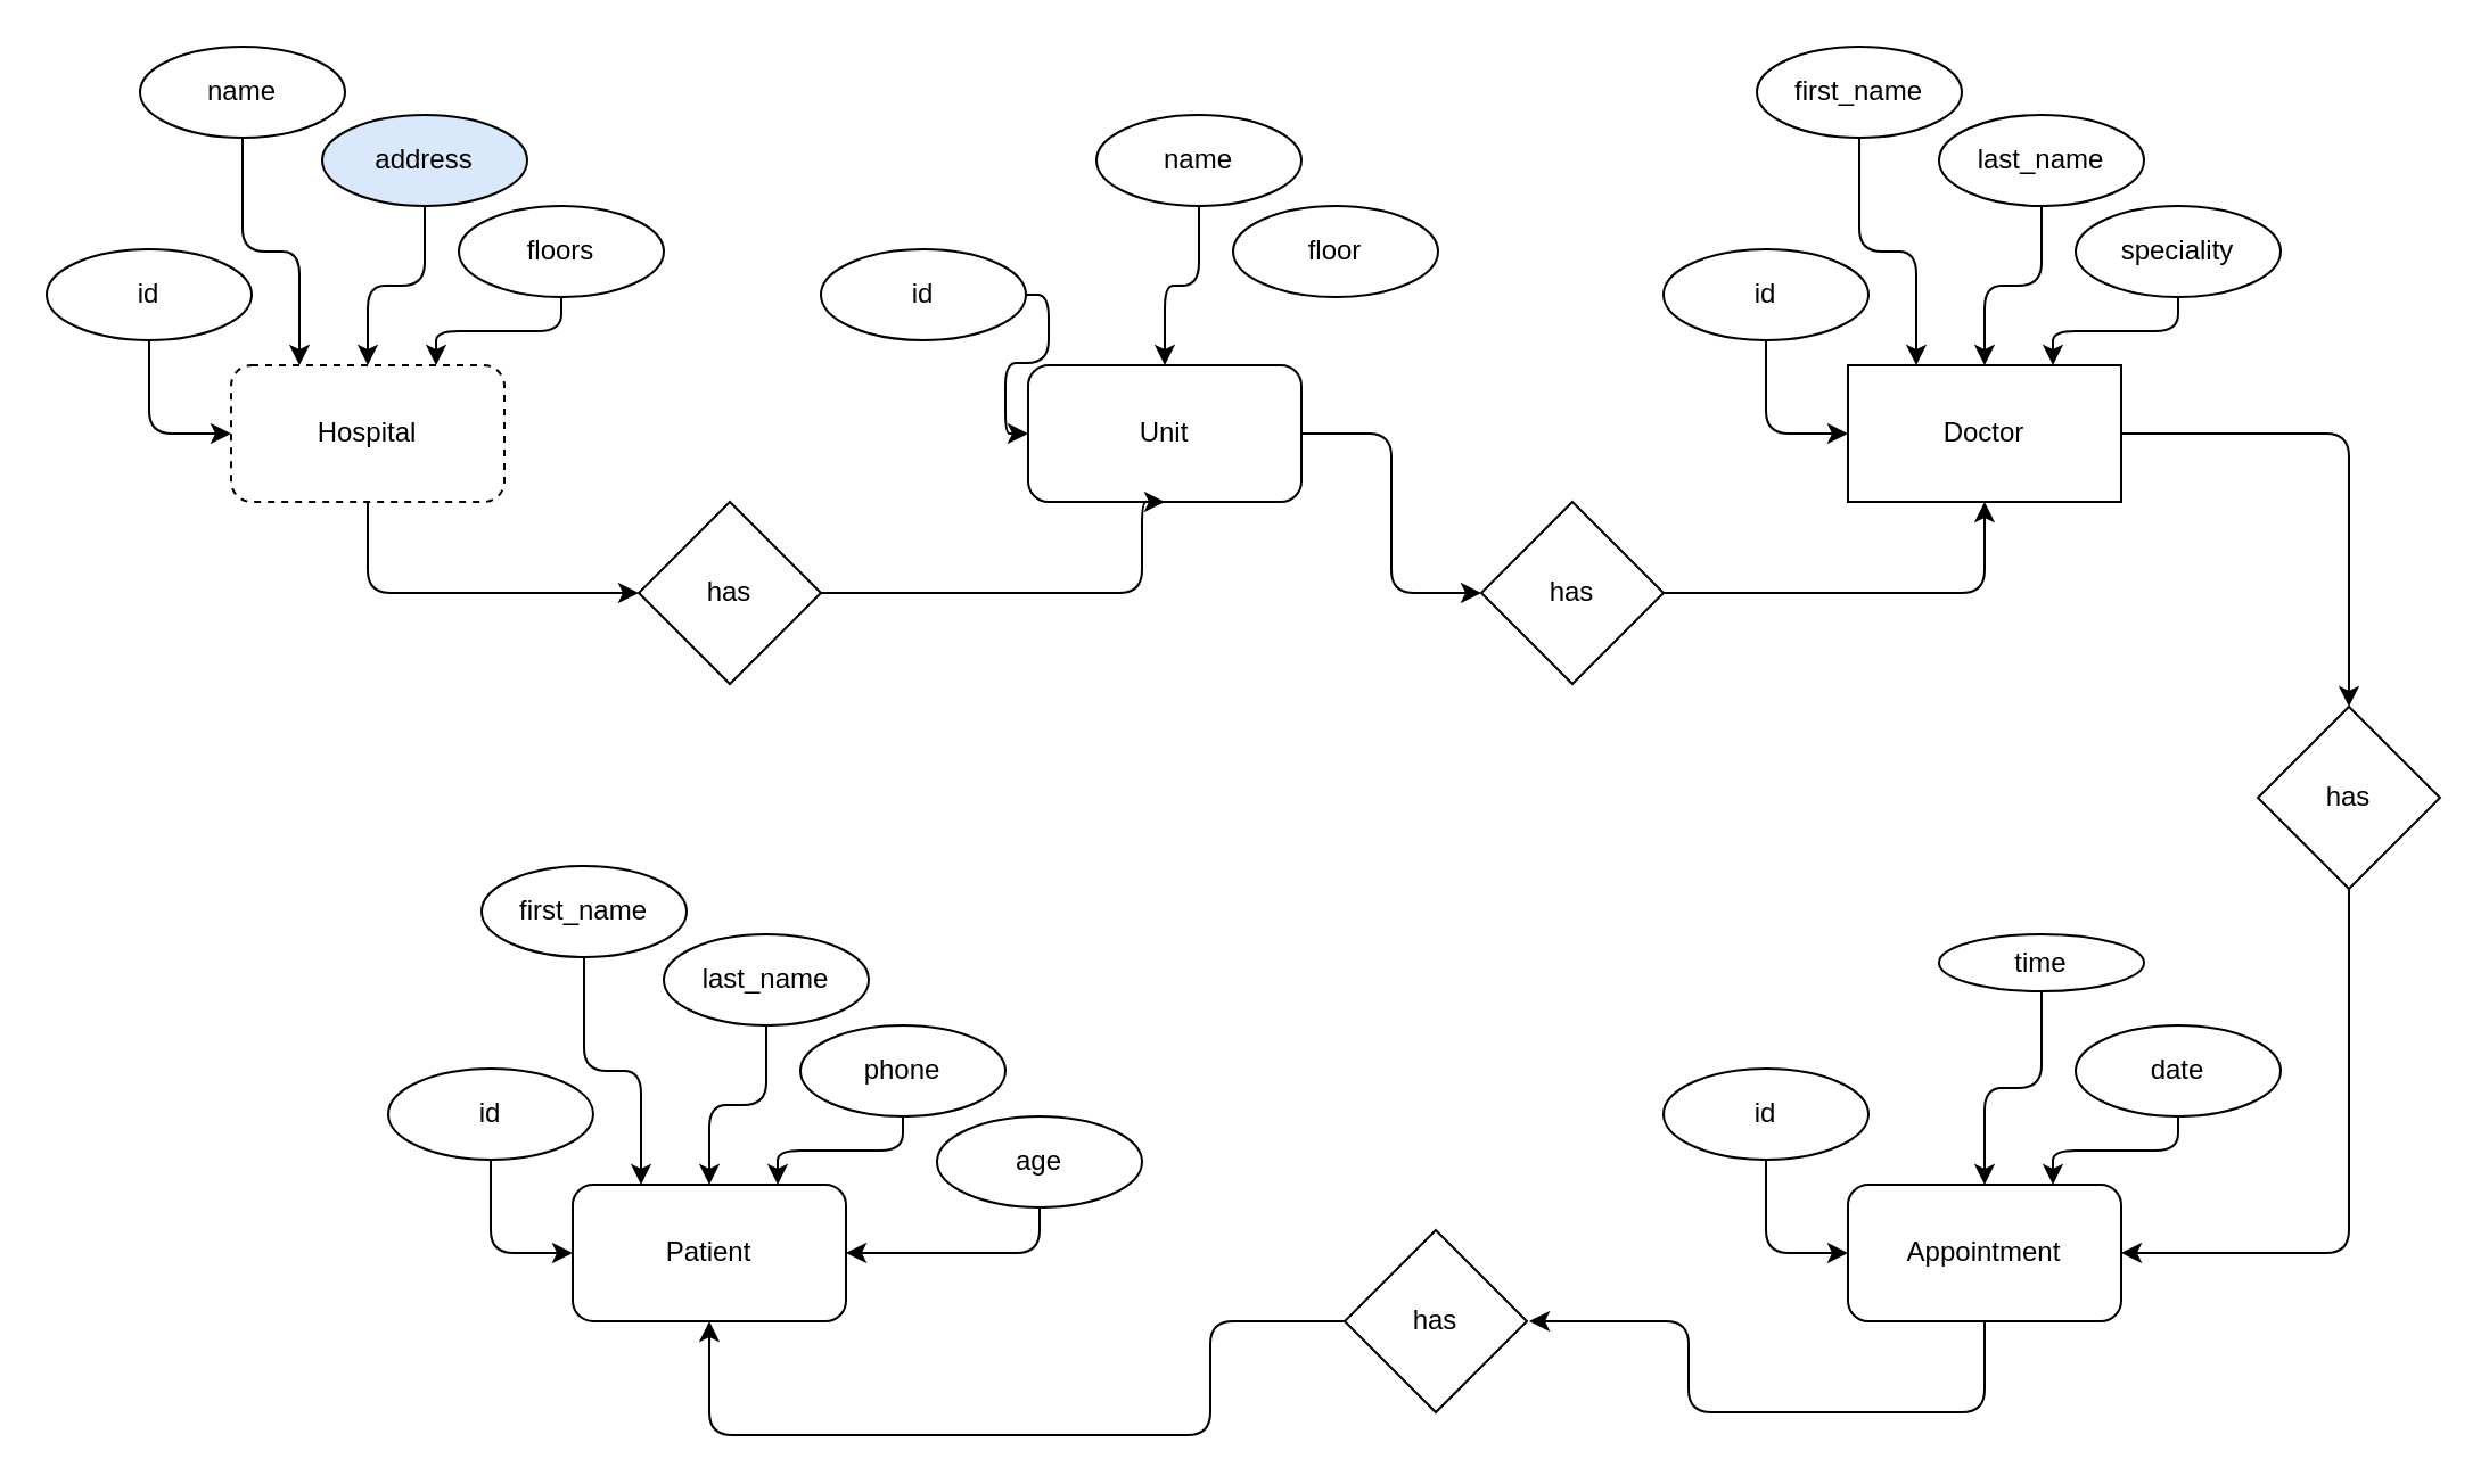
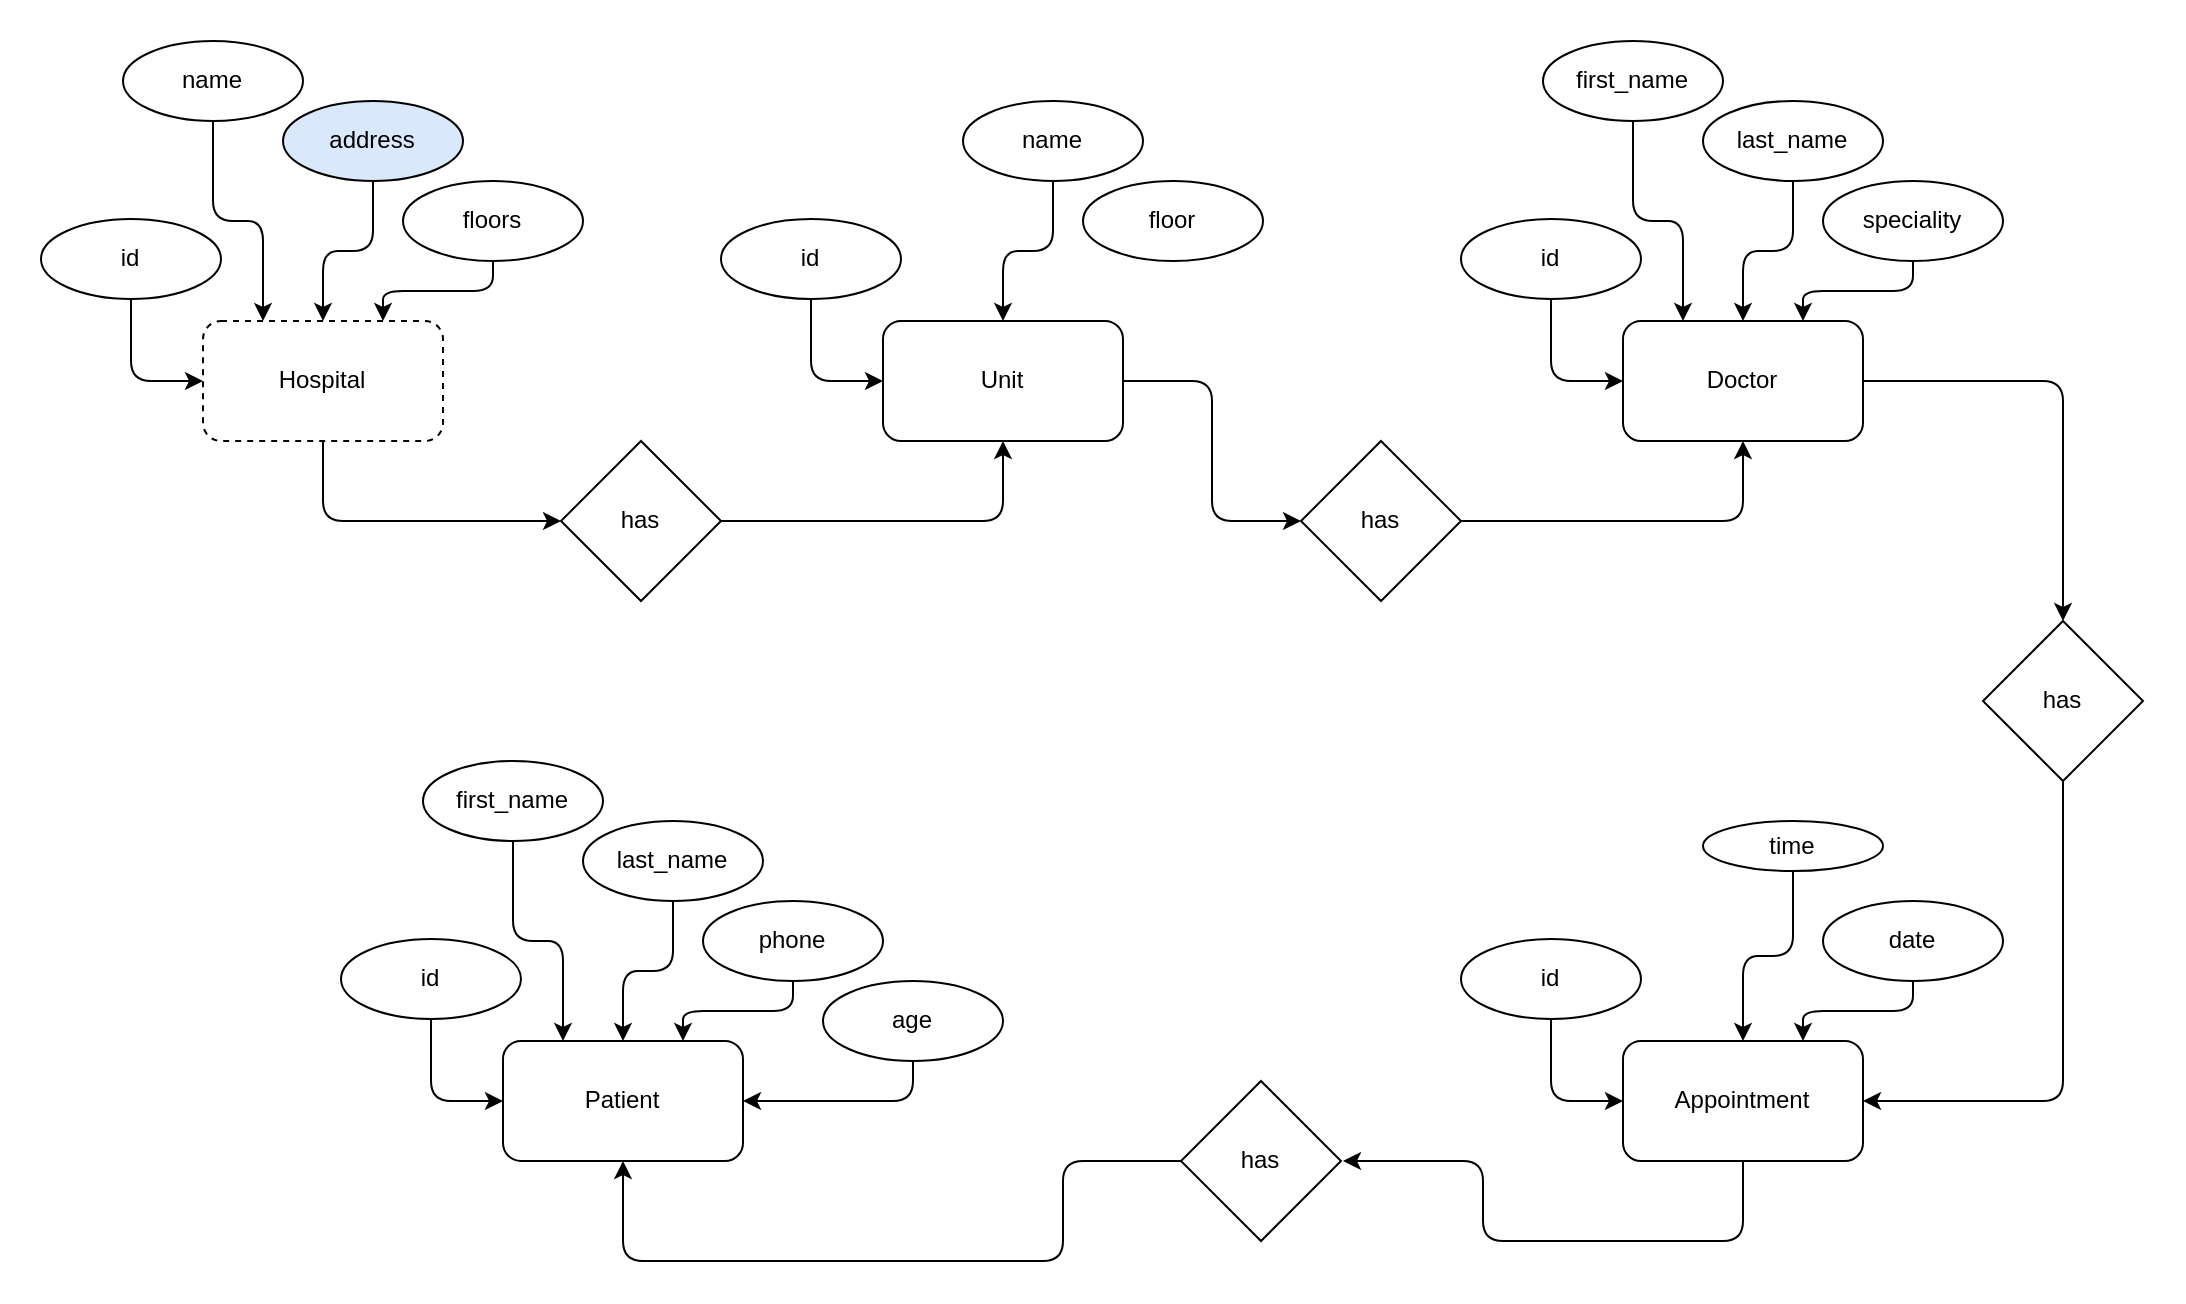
  <mxCell id="0" />
  <mxCell id="1" parent="0" />
  <mxCell id="2" style="edgeStyle=orthogonalEdgeStyle;html=1;entryX=0;entryY=0.5;entryDx=0;entryDy=0;" edge="1" parent="1" source="3" target="20"><mxGeometry relative="1" as="geometry"><Array as="points"><mxPoint x="161" y="260" /></Array></mxGeometry></mxCell>
  <mxCell id="3" value="Hospital" style="rounded=1;whiteSpace=wrap;html=1;dashed=1;" vertex="1" parent="1"><mxGeometry x="101" y="160" width="120" height="60" as="geometry" /></mxCell>
  <mxCell id="4" style="edgeStyle=orthogonalEdgeStyle;html=1;entryX=0;entryY=0.5;entryDx=0;entryDy=0;" edge="1" parent="1" source="5" target="3"><mxGeometry relative="1" as="geometry" /></mxCell>
  <mxCell id="5" value="id" style="ellipse;whiteSpace=wrap;html=1;" vertex="1" parent="1"><mxGeometry x="20" y="109" width="90" height="40" as="geometry" /></mxCell>
  <mxCell id="6" style="edgeStyle=orthogonalEdgeStyle;html=1;entryX=0.25;entryY=0;entryDx=0;entryDy=0;" edge="1" parent="1" source="7" target="3"><mxGeometry relative="1" as="geometry" /></mxCell>
  <mxCell id="7" value="name" style="ellipse;whiteSpace=wrap;html=1;" vertex="1" parent="1"><mxGeometry x="61" y="20" width="90" height="40" as="geometry" /></mxCell>
  <mxCell id="8" style="edgeStyle=orthogonalEdgeStyle;html=1;" edge="1" parent="1" source="9" target="3"><mxGeometry relative="1" as="geometry" /></mxCell>
  <mxCell id="9" value="address" style="ellipse;whiteSpace=wrap;html=1;fillColor=#dae8fc;" vertex="1" parent="1"><mxGeometry x="141" y="50" width="90" height="40" as="geometry" /></mxCell>
  <mxCell id="10" style="edgeStyle=orthogonalEdgeStyle;html=1;entryX=0.75;entryY=0;entryDx=0;entryDy=0;" edge="1" parent="1" source="11" target="3"><mxGeometry relative="1" as="geometry" /></mxCell>
  <mxCell id="11" value="floors" style="ellipse;whiteSpace=wrap;html=1;" vertex="1" parent="1"><mxGeometry x="201" y="90" width="90" height="40" as="geometry" /></mxCell>
  <mxCell id="12" style="edgeStyle=orthogonalEdgeStyle;html=1;entryX=0;entryY=0.5;entryDx=0;entryDy=0;" edge="1" parent="1" source="13" target="32"><mxGeometry relative="1" as="geometry" /></mxCell>
- <mxCell id="13" value="Unit" style="rounded=1;whiteSpace=wrap;html=1;" vertex="1" parent="1"><mxGeometry x="451" y="160" width="120" height="60" as="geometry" /></mxCell>
+ <mxCell id="13" value="Unit" style="rounded=1;whiteSpace=wrap;html=1;" vertex="1" parent="1"><mxGeometry x="441" y="160" width="120" height="60" as="geometry" /></mxCell>
  <mxCell id="14" style="edgeStyle=orthogonalEdgeStyle;html=1;entryX=0;entryY=0.5;entryDx=0;entryDy=0;" edge="1" source="15" target="13" parent="1"><mxGeometry relative="1" as="geometry" /></mxCell>
  <mxCell id="15" value="id" style="ellipse;whiteSpace=wrap;html=1;" vertex="1" parent="1"><mxGeometry x="360" y="109" width="90" height="40" as="geometry" /></mxCell>
  <mxCell id="16" style="edgeStyle=orthogonalEdgeStyle;html=1;" edge="1" source="17" target="13" parent="1"><mxGeometry relative="1" as="geometry" /></mxCell>
  <mxCell id="17" value="name" style="ellipse;whiteSpace=wrap;html=1;" vertex="1" parent="1"><mxGeometry x="481" y="50" width="90" height="40" as="geometry" /></mxCell>
  <mxCell id="18" value="floor" style="ellipse;whiteSpace=wrap;html=1;" vertex="1" parent="1"><mxGeometry x="541" y="90" width="90" height="40" as="geometry" /></mxCell>
  <mxCell id="19" style="edgeStyle=orthogonalEdgeStyle;html=1;entryX=0.5;entryY=1;entryDx=0;entryDy=0;" edge="1" parent="1" source="20" target="13"><mxGeometry relative="1" as="geometry"><Array as="points"><mxPoint x="501" y="260" /></Array></mxGeometry></mxCell>
  <mxCell id="20" value="has" style="rhombus;whiteSpace=wrap;html=1;" vertex="1" parent="1"><mxGeometry x="280" y="220" width="80" height="80" as="geometry" /></mxCell>
  <mxCell id="21" style="edgeStyle=orthogonalEdgeStyle;html=1;entryX=0.5;entryY=0;entryDx=0;entryDy=0;" edge="1" parent="1" source="22" target="42"><mxGeometry relative="1" as="geometry" /></mxCell>
- <mxCell id="22" value="Doctor" style="whiteSpace=wrap;html=1;rounded=0;" vertex="1" parent="1"><mxGeometry x="811" y="160" width="120" height="60" as="geometry" /></mxCell>
+ <mxCell id="22" value="Doctor" style="rounded=1;whiteSpace=wrap;html=1;" vertex="1" parent="1"><mxGeometry x="811" y="160" width="120" height="60" as="geometry" /></mxCell>
  <mxCell id="23" style="edgeStyle=orthogonalEdgeStyle;html=1;entryX=0;entryY=0.5;entryDx=0;entryDy=0;" edge="1" source="24" target="22" parent="1"><mxGeometry relative="1" as="geometry" /></mxCell>
  <mxCell id="24" value="id" style="ellipse;whiteSpace=wrap;html=1;" vertex="1" parent="1"><mxGeometry x="730" y="109" width="90" height="40" as="geometry" /></mxCell>
  <mxCell id="25" style="edgeStyle=orthogonalEdgeStyle;html=1;entryX=0.25;entryY=0;entryDx=0;entryDy=0;" edge="1" source="26" target="22" parent="1"><mxGeometry relative="1" as="geometry" /></mxCell>
  <mxCell id="26" value="first_name" style="ellipse;whiteSpace=wrap;html=1;" vertex="1" parent="1"><mxGeometry x="771" y="20" width="90" height="40" as="geometry" /></mxCell>
  <mxCell id="27" style="edgeStyle=orthogonalEdgeStyle;html=1;" edge="1" source="28" target="22" parent="1"><mxGeometry relative="1" as="geometry" /></mxCell>
  <mxCell id="28" value="last_name" style="ellipse;whiteSpace=wrap;html=1;" vertex="1" parent="1"><mxGeometry x="851" y="50" width="90" height="40" as="geometry" /></mxCell>
  <mxCell id="29" style="edgeStyle=orthogonalEdgeStyle;html=1;entryX=0.75;entryY=0;entryDx=0;entryDy=0;" edge="1" source="30" target="22" parent="1"><mxGeometry relative="1" as="geometry" /></mxCell>
  <mxCell id="30" value="speciality" style="ellipse;whiteSpace=wrap;html=1;" vertex="1" parent="1"><mxGeometry x="911" y="90" width="90" height="40" as="geometry" /></mxCell>
  <mxCell id="31" style="edgeStyle=orthogonalEdgeStyle;html=1;entryX=0.5;entryY=1;entryDx=0;entryDy=0;" edge="1" source="32" target="22" parent="1"><mxGeometry relative="1" as="geometry" /></mxCell>
  <mxCell id="32" value="has" style="rhombus;whiteSpace=wrap;html=1;" vertex="1" parent="1"><mxGeometry x="650" y="220" width="80" height="80" as="geometry" /></mxCell>
  <mxCell id="33" style="edgeStyle=orthogonalEdgeStyle;html=1;" edge="1" parent="1" source="34"><mxGeometry relative="1" as="geometry"><mxPoint x="671" y="580" as="targetPoint" /><Array as="points"><mxPoint x="871" y="620" /><mxPoint x="741" y="620" /><mxPoint x="741" y="580" /></Array></mxGeometry></mxCell>
  <mxCell id="34" value="Appointment" style="rounded=1;whiteSpace=wrap;html=1;" vertex="1" parent="1"><mxGeometry x="811" y="520" width="120" height="60" as="geometry" /></mxCell>
  <mxCell id="35" style="edgeStyle=orthogonalEdgeStyle;html=1;entryX=0;entryY=0.5;entryDx=0;entryDy=0;" edge="1" source="36" target="34" parent="1"><mxGeometry relative="1" as="geometry" /></mxCell>
  <mxCell id="36" value="id" style="ellipse;whiteSpace=wrap;html=1;" vertex="1" parent="1"><mxGeometry x="730" y="469" width="90" height="40" as="geometry" /></mxCell>
  <mxCell id="37" style="edgeStyle=orthogonalEdgeStyle;html=1;" edge="1" source="38" target="34" parent="1"><mxGeometry relative="1" as="geometry" /></mxCell>
  <mxCell id="38" value="time" style="ellipse;whiteSpace=wrap;html=1;" vertex="1" parent="1"><mxGeometry x="851" y="410" width="90" height="25" as="geometry" /></mxCell>
  <mxCell id="39" style="edgeStyle=orthogonalEdgeStyle;html=1;entryX=0.75;entryY=0;entryDx=0;entryDy=0;" edge="1" source="40" target="34" parent="1"><mxGeometry relative="1" as="geometry" /></mxCell>
  <mxCell id="40" value="date" style="ellipse;whiteSpace=wrap;html=1;" vertex="1" parent="1"><mxGeometry x="911" y="450" width="90" height="40" as="geometry" /></mxCell>
  <mxCell id="41" style="edgeStyle=orthogonalEdgeStyle;html=1;entryX=1;entryY=0.5;entryDx=0;entryDy=0;" edge="1" source="42" target="34" parent="1"><mxGeometry relative="1" as="geometry"><Array as="points"><mxPoint x="1031" y="550" /></Array></mxGeometry></mxCell>
  <mxCell id="42" value="has" style="rhombus;whiteSpace=wrap;html=1;" vertex="1" parent="1"><mxGeometry x="991" y="310" width="80" height="80" as="geometry" /></mxCell>
  <mxCell id="43" value="Patient" style="rounded=1;whiteSpace=wrap;html=1;" vertex="1" parent="1"><mxGeometry x="251" y="520" width="120" height="60" as="geometry" /></mxCell>
  <mxCell id="44" style="edgeStyle=orthogonalEdgeStyle;html=1;entryX=0;entryY=0.5;entryDx=0;entryDy=0;" edge="1" source="45" target="43" parent="1"><mxGeometry relative="1" as="geometry" /></mxCell>
  <mxCell id="45" value="id" style="ellipse;whiteSpace=wrap;html=1;" vertex="1" parent="1"><mxGeometry x="170" y="469" width="90" height="40" as="geometry" /></mxCell>
  <mxCell id="46" style="edgeStyle=orthogonalEdgeStyle;html=1;entryX=0.25;entryY=0;entryDx=0;entryDy=0;" edge="1" source="47" target="43" parent="1"><mxGeometry relative="1" as="geometry" /></mxCell>
  <mxCell id="47" value="first_name" style="ellipse;whiteSpace=wrap;html=1;" vertex="1" parent="1"><mxGeometry x="211" y="380" width="90" height="40" as="geometry" /></mxCell>
  <mxCell id="48" style="edgeStyle=orthogonalEdgeStyle;html=1;" edge="1" source="49" target="43" parent="1"><mxGeometry relative="1" as="geometry" /></mxCell>
  <mxCell id="49" value="last_name" style="ellipse;whiteSpace=wrap;html=1;" vertex="1" parent="1"><mxGeometry x="291" y="410" width="90" height="40" as="geometry" /></mxCell>
  <mxCell id="50" style="edgeStyle=orthogonalEdgeStyle;html=1;entryX=0.75;entryY=0;entryDx=0;entryDy=0;" edge="1" source="51" target="43" parent="1"><mxGeometry relative="1" as="geometry" /></mxCell>
  <mxCell id="51" value="phone" style="ellipse;whiteSpace=wrap;html=1;" vertex="1" parent="1"><mxGeometry x="351" y="450" width="90" height="40" as="geometry" /></mxCell>
  <mxCell id="52" style="edgeStyle=orthogonalEdgeStyle;html=1;entryX=0.5;entryY=1;entryDx=0;entryDy=0;" edge="1" parent="1" source="53" target="43"><mxGeometry relative="1" as="geometry"><Array as="points"><mxPoint x="531" y="580" /><mxPoint x="531" y="630" /><mxPoint x="311" y="630" /></Array></mxGeometry></mxCell>
  <mxCell id="53" value="has" style="rhombus;whiteSpace=wrap;html=1;" vertex="1" parent="1"><mxGeometry x="590" y="540" width="80" height="80" as="geometry" /></mxCell>
  <mxCell id="54" style="edgeStyle=orthogonalEdgeStyle;html=1;entryX=1;entryY=0.5;entryDx=0;entryDy=0;" edge="1" parent="1" source="55" target="43"><mxGeometry relative="1" as="geometry"><Array as="points"><mxPoint x="456" y="550" /></Array></mxGeometry></mxCell>
  <mxCell id="55" value="age" style="ellipse;whiteSpace=wrap;html=1;" vertex="1" parent="1"><mxGeometry x="411" y="490" width="90" height="40" as="geometry" /></mxCell>
